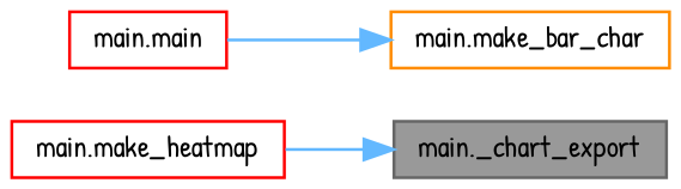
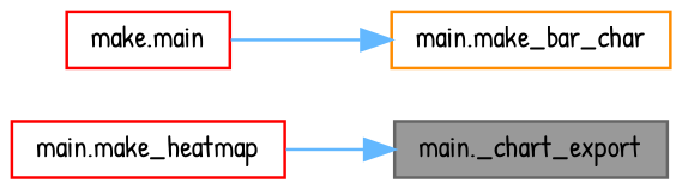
  digraph {
    fontname="Patrick Hand"
    rankdir=RL
    node [color=red fillcolor=white fontname="Patrick Hand" fontsize=10 shape=box style=filled]
    edge [color=steelblue1 dir=back fontname="Patrick Hand" fontsize=10 labelfontname=Helvetica labelfontsize=10 style=solid]
    n1 [color=gray40 fillcolor=grey60 fontcolor=black height=0.2 label="main._chart_export" width=0.4]
    n2 [height=0.2 label="main.make_heatmap" width=0.4]
    n3 [color=darkorange height=0.2 label="main.make_bar_char" width=0.4]
-   n4 [height=0.2 label="main.main" width=0.4]
+   n4 [height=0.2 label="make.main" width=0.4]
    n1 -> n2
    n3 -> n4
  }
